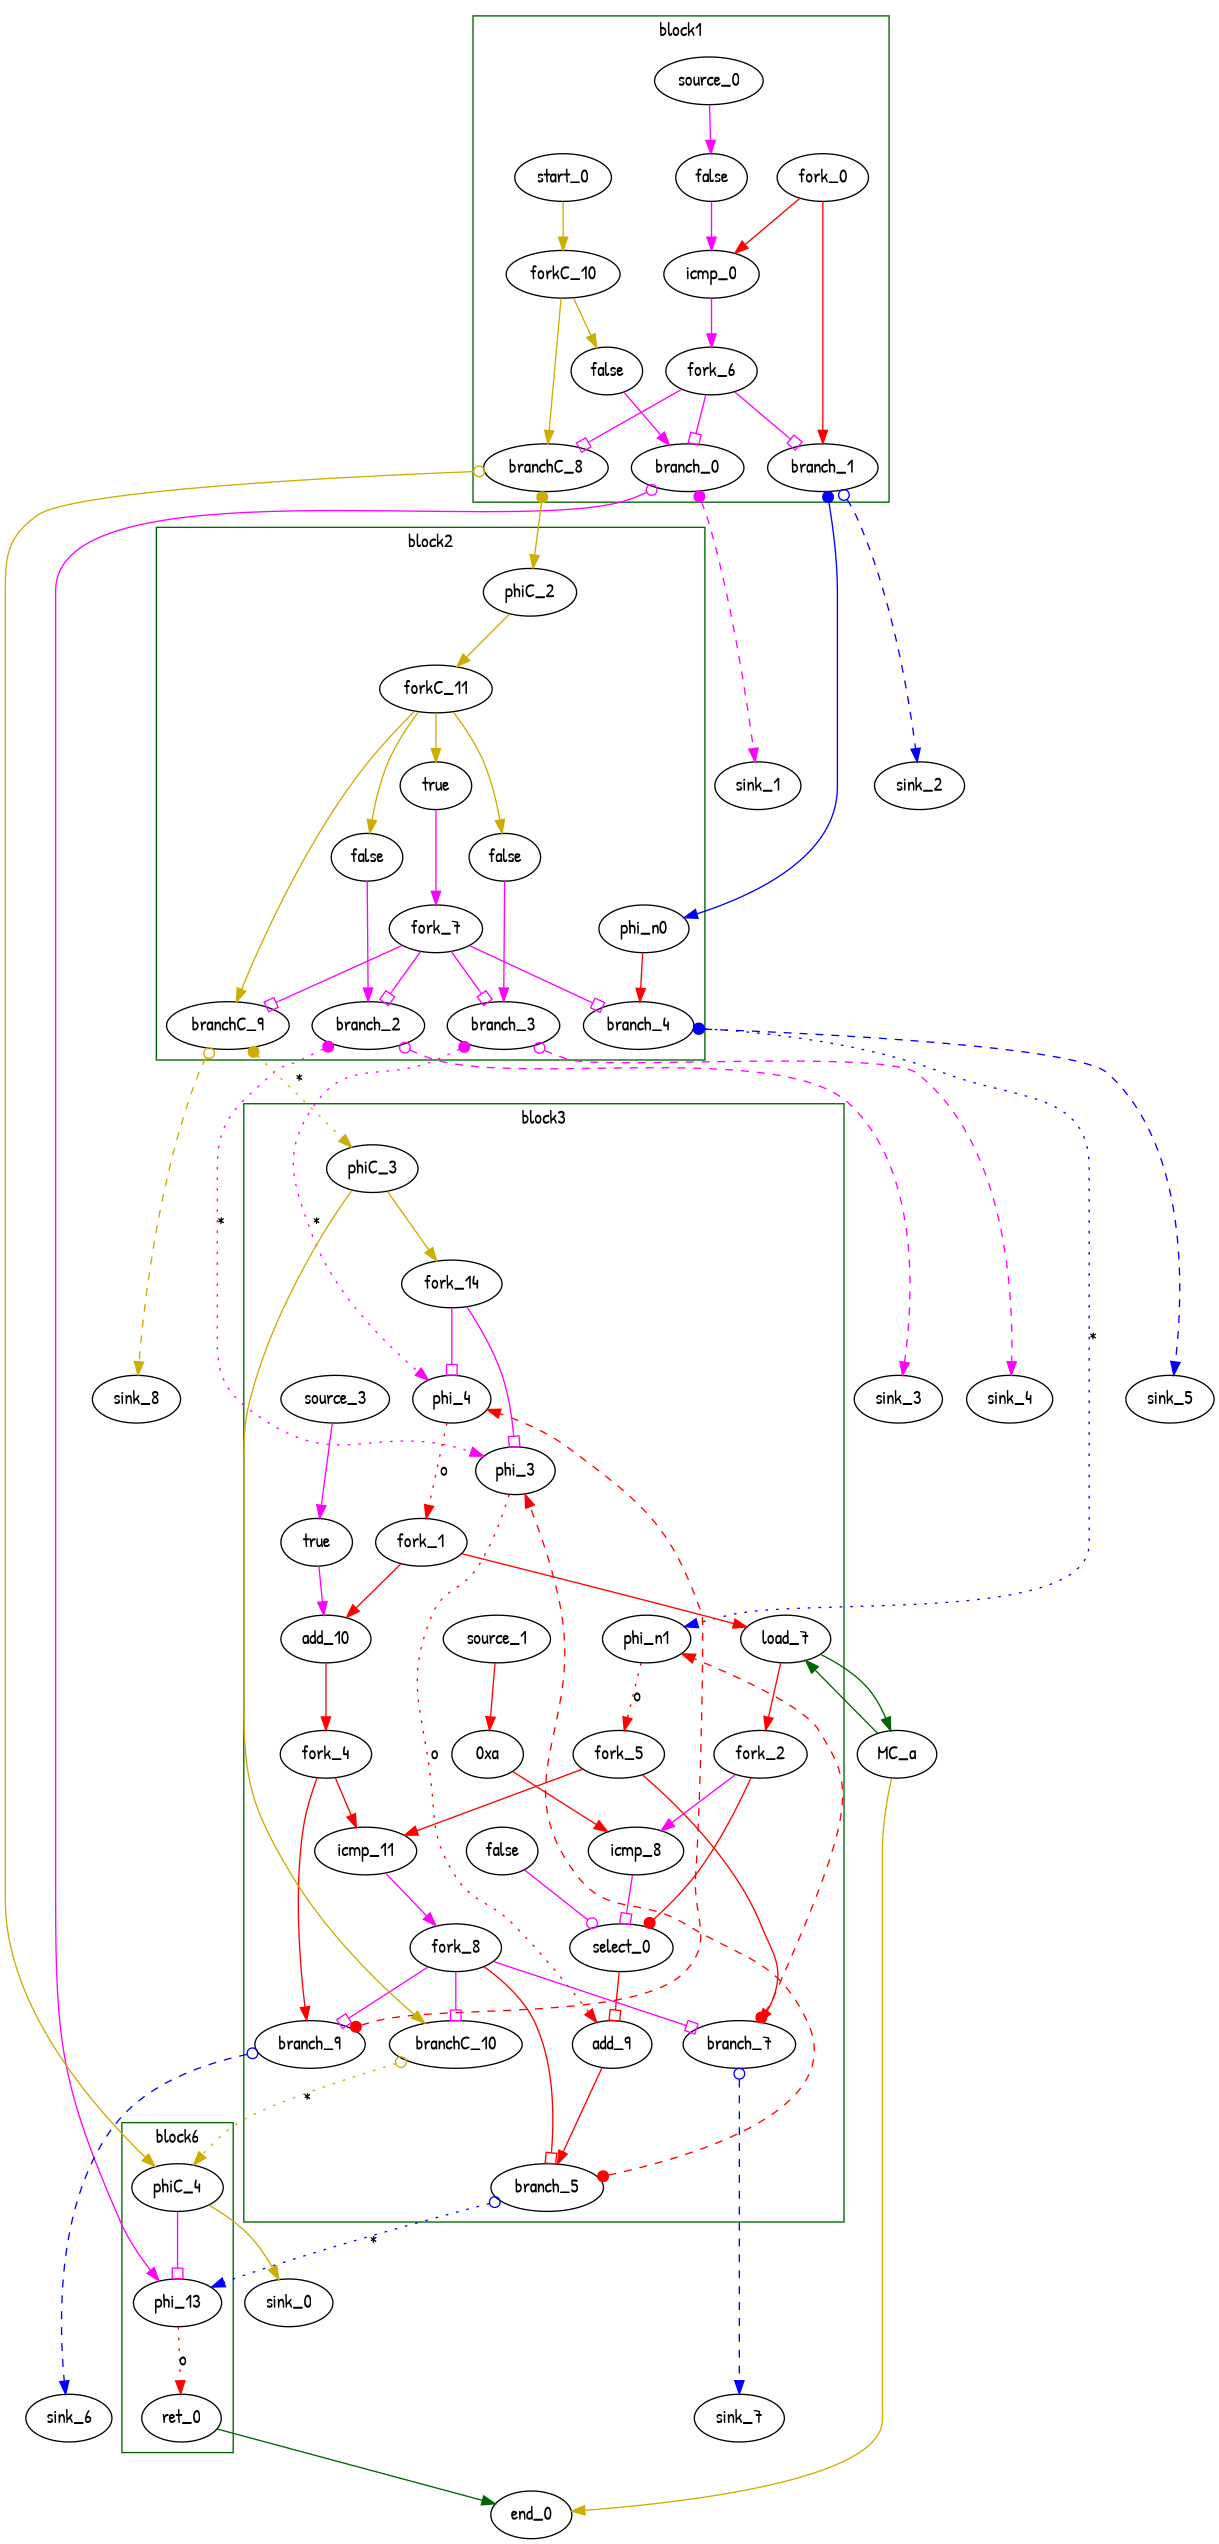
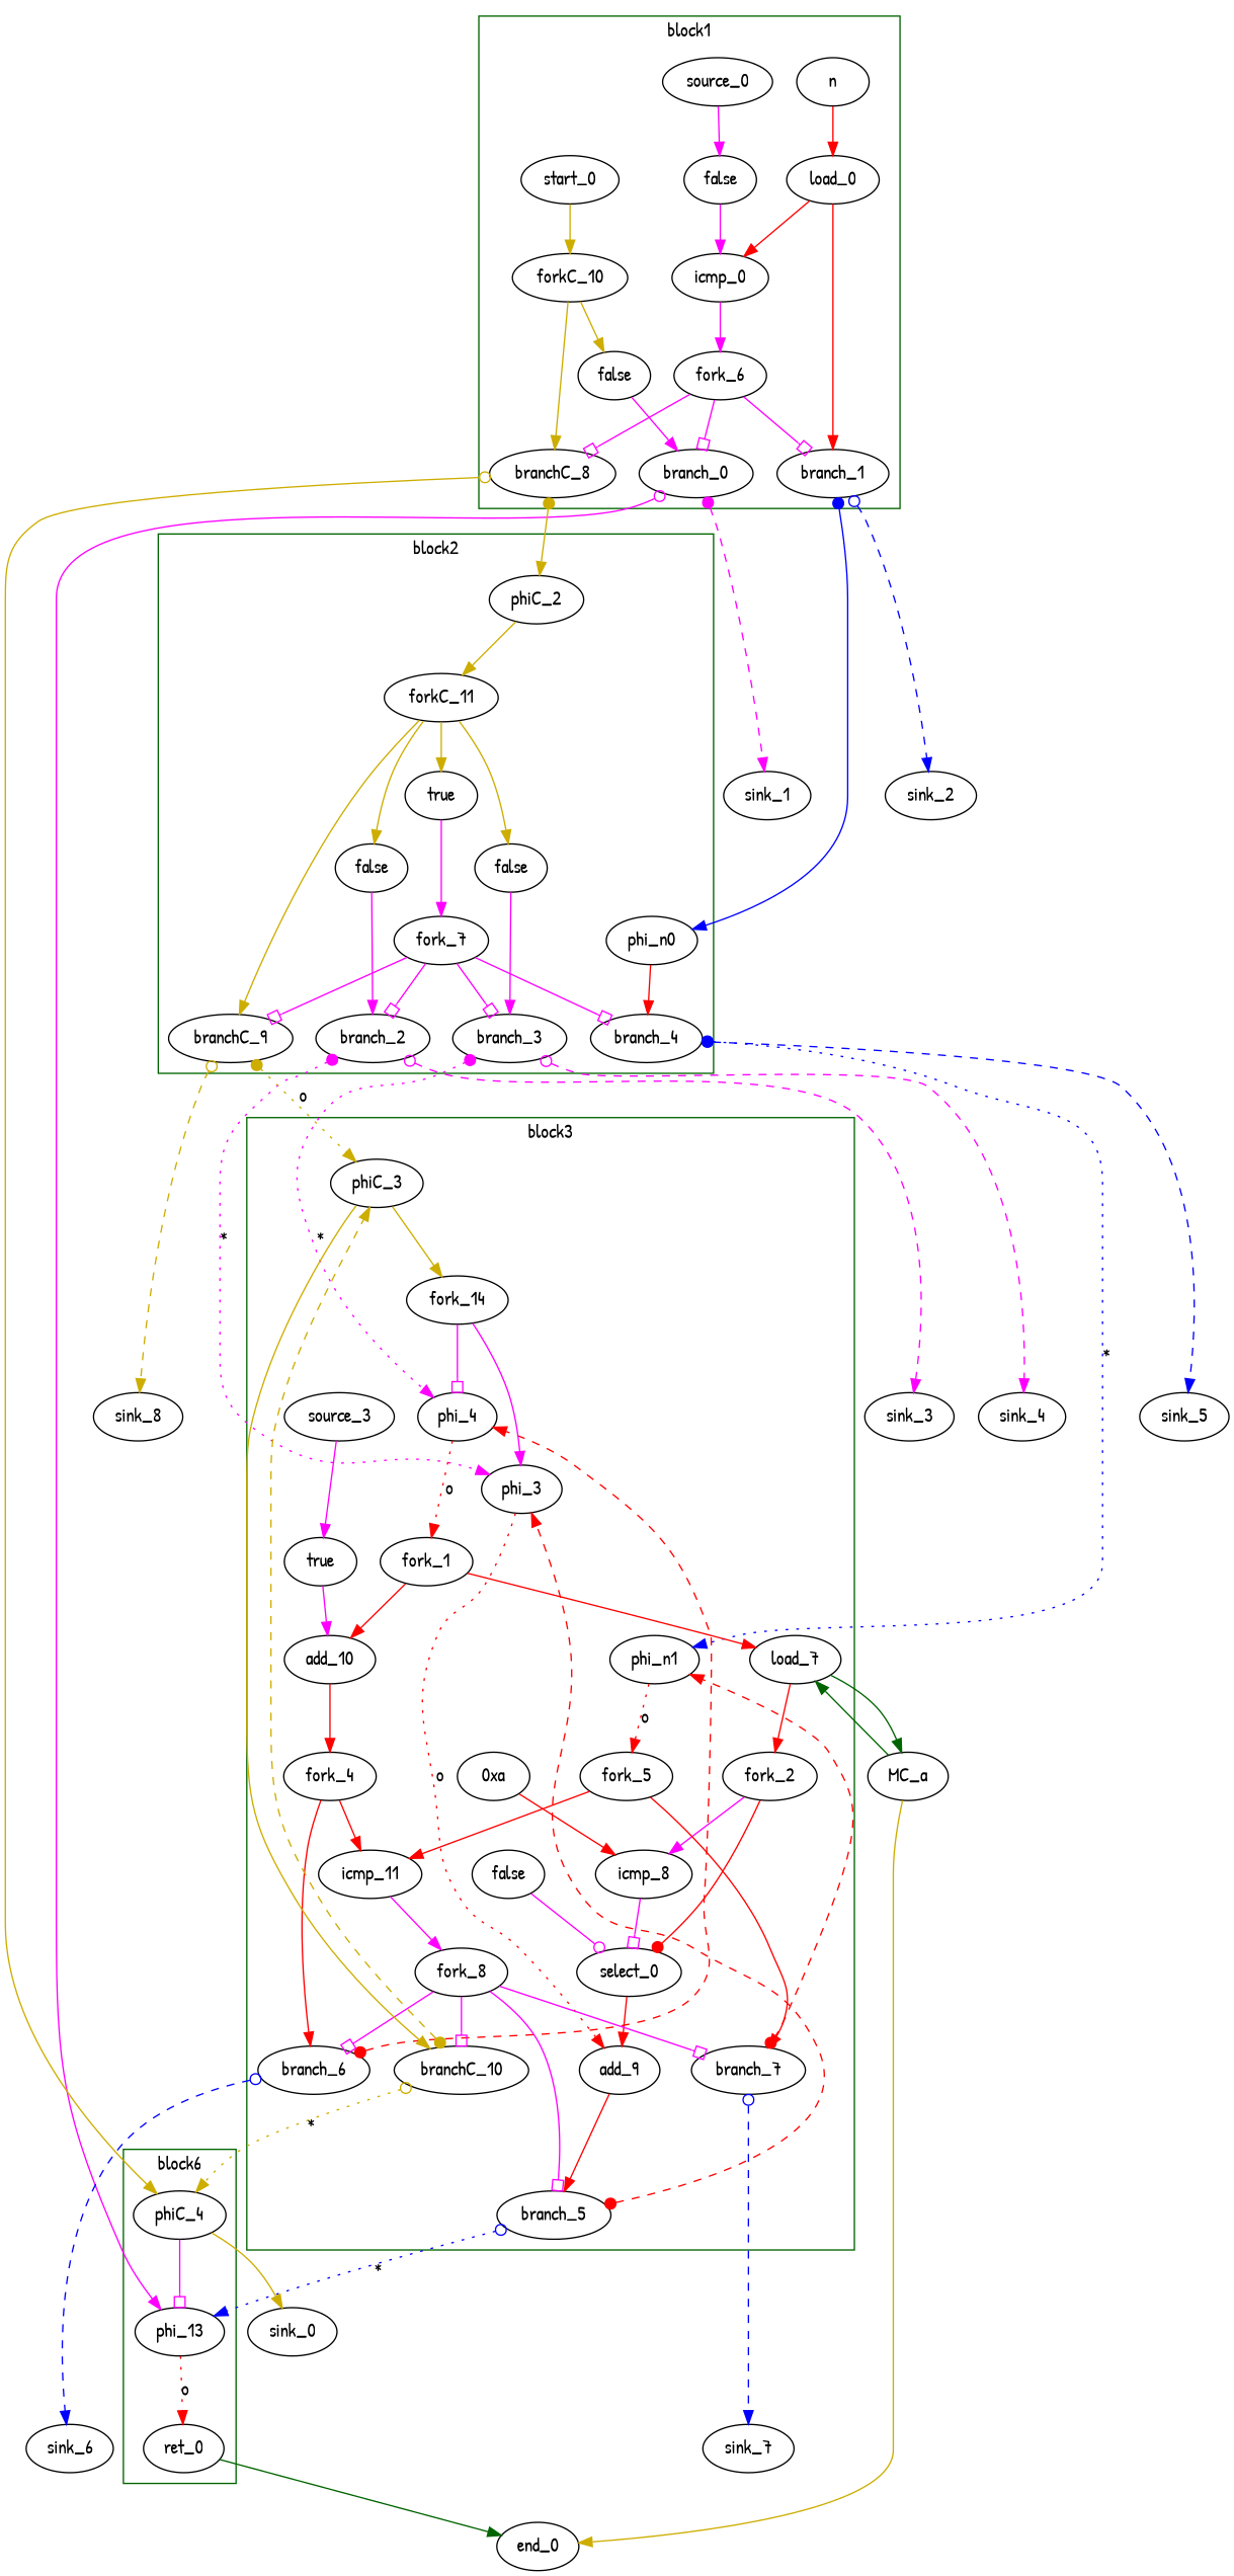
  digraph {
    fontname="Patrick Hand"
    node [bbID=3 fontname="Patrick Hand" in="in1:1" out="out1:1" shape=oval type=Fork]
    edge [arrowhead=normal color=magenta fontname="Patrick Hand" from=out1 to=in1]
+   n [bbID=1 in="in1:32" out="out1:32" type=Entry]
    n2 [bbID=1 label=false type=Constant value="0x0"]
    icmp_0 [bbID=1 delay=3.439 in="in1:32 in2:32" op=icmp_sgt_op type=Operator]
    n4 [bbID=1 label=false type=Constant value="0x0"]
-   fork_0 [bbID=1 in="in1:32" out="out1:32 out2:32"]
+   fork_0 [bbID=1 in="in1:32" out="out1:32 out2:32" label=load_0]
    branch_0 [bbID=1 in="in1:1 in2?:1" out="out1+:1 out2-:1" type=Branch]
    branch_1 [bbID=1 in="in1:32 in2?:1" out="out1+:32 out2-:32" type=Branch]
    fork_6 [bbID=1 out="out1:1 out2:1 out3:1"]
    start_0 [bbID=1 in="in1:0" out="out1:0" type=Entry]
    forkC_10 [bbID=1 in="in1:0" out="out1:0 out2:0"]
    branchC_8 [bbID=1 in="in1:0 in2?:1" out="out1+:0 out2-:0" type=Branch]
    source_0 [bbID=1 type=Source in=""]
    n13 [bbID=2 label=true type=Constant value="0x1"]
    n14 [bbID=2 label=false type=Constant value="0x0"]
    n15 [bbID=2 label=false type=Constant value="0x0"]
    phi_n0 [bbID=2 in="in1:32" out="out1:32" type=Merge]
    branch_2 [bbID=2 in="in1:1 in2?:1" out="out1+:1 out2-:1" type=Branch]
    branch_3 [bbID=2 in="in1:1 in2?:1" out="out1+:1 out2-:1" type=Branch]
    branch_4 [bbID=2 in="in1:32 in2?:1" out="out1+:32 out2-:32" type=Branch]
    fork_7 [bbID=2 out="out1:1 out2:1 out3:1 out4:1"]
    phiC_2 [bbID=2 in="in1:0" out="out1:0" type=Merge]
    forkC_11 [bbID=2 in="in1:0" out="out1:0 out2:0 out3:0 out4:0"]
    branchC_9 [bbID=2 in="in1:0 in2?:1" out="out1+:0 out2-:0" type=Branch]
    phi_3 [delay=1.624 in="in1?:1 in2:32 in3:32" out="out1:32" type=Mux]
    phi_4 [delay=1.624 in="in1?:1 in2:31 in3:31" out="out1:31" type=Mux]
    load_7 [delay=7.999 in="in1:32 in2:31" latency=2 offset=0 op=mc_load_op out="out1:32 out2:31" portID=0 type=Operator]
    n27 [in="in1:4" label="0xa" out="out1:4" type=Constant value="0xa"]
    icmp_8 [delay=3.439 in="in1:32 in2:32" op=icmp_sgt_op type=Operator]
    n29 [label=false type=Constant value="0x0"]
    select_0 [in="in1?:1 in2+:32 in3-:32" op=select_op out="out1:32" type=Operator]
    add_9 [delay=3.146 in="in1:32 in2:32" op=add_op out="out1:32" type=Operator]
    n32 [label=true type=Constant value="0x1"]
    add_10 [delay=3.146 in="in1:31 in2:31" op=add_op out="out1:31" type=Operator]
    icmp_11 [delay=3.439 in="in1:32 in2:32" op=icmp_slt_op type=Operator]
    phi_n1 [delay=1.624 in="in1:32 in2:32" out="out1:32" type=Merge]
    fork_1 [in="in1:31" out="out1:31 out2:31"]
    fork_2 [in="in1:32" out="out1:32 out2:32"]
    fork_4 [in="in1:31" out="out1:31 out2:31"]
    fork_5 [in="in1:32" out="out1:32 out2:32"]
    branch_5 [in="in1:32 in2?:1" out="out1+:32 out2-:32" type=Branch]
-   branch_6 [in="in1:31 in2?:1" out="out1+:31 out2-:31" type=Branch label=branch_9]
+   branch_6 [in="in1:31 in2?:1" out="out1+:31 out2-:31" type=Branch]
    branch_7 [in="in1:32 in2?:1" out="out1+:32 out2-:32" type=Branch]
    fork_8 [out="out1:1 out2:1 out3:1 out4:1"]
    phiC_3 [in="in1:0 in2:0" out="out1:0 out2?:1" type=CntrlMerge]
    branchC_10 [in="in1:0 in2?:1" out="out1+:0 out2-:0" type=Branch]
-   source_1 [out="out1:4" type=Source in=""]
    source_3 [type=Source in=""]
    fork_14 [out="out1:1 out2:1"]
    phi_13 [bbID=4 delay=1.624 in="in1?:1 in2:32 in3:32" out="out1:32" type=Mux]
    ret_0 [bbID=4 in="in1:32" op=ret_op out="out1:32" type=Operator]
    phiC_4 [bbID=4 in="in1:0 in2:0" out="out1:0 out2?:1" type=CntrlMerge]
    sink_1 [bbID=0 type=Sink out=""]
    sink_2 [bbID=0 in="in1:32" type=Sink out=""]
    sink_3 [bbID=0 type=Sink out=""]
    sink_4 [bbID=0 type=Sink out=""]
    sink_5 [bbID=0 in="in1:32" type=Sink out=""]
    sink_8 [bbID=0 in="in1:0" type=Sink out=""]
    MC_a [bbID=0 bbcount=0 in="in1:31*l0a" ldcount=1 memory=a out="out1:32*l0d out2:0*e" stcount=0 type=MC shape=""]
    sink_6 [bbID=0 in="in1:31" type=Sink out=""]
    sink_7 [bbID=0 in="in1:32" type=Sink out=""]
    end_0 [bbID=0 in="in1:0*e in2:32" out="out1:32" type=Exit]
    sink_0 [bbID=0 in="in1:0" type=Sink out=""]
    subgraph cluster_1 {
      color=darkgreen
      label=block1
+     n
      n2
      icmp_0
      n4
      fork_0
      branch_0
      branch_1
      fork_6
      start_0
      forkC_10
      branchC_8
      source_0
    }
    subgraph cluster_2 {
      color=darkgreen
      label=block2
      n13
      n14
      n15
      phi_n0
      branch_2
      branch_3
      branch_4
      fork_7
      phiC_2
      forkC_11
      branchC_9
    }
    subgraph cluster_3 {
      color=darkgreen
      label=block3
      phi_3
      phi_4
      load_7
      n27
      icmp_8
      n29
      select_0
      add_9
      n32
      add_10
      icmp_11
      phi_n1
      fork_1
      fork_2
      fork_4
      fork_5
      branch_5
      branch_6
      branch_7
      fork_8
      phiC_3
      branchC_10
-     source_1
      source_3
      fork_14
    }
    subgraph cluster_4 {
      color=darkgreen
      label=block6
      phi_13
      ret_0
      phiC_4
    }
+   n -> fork_0 [color=red]
    n2 -> icmp_0 [to=in2]
    icmp_0 -> fork_6
    n4 -> branch_0
    fork_0 -> icmp_0 [color=red]
    fork_0 -> branch_1 [color=red from=out2]
    branch_0 -> phi_13 [arrowtail=odot dir=both from=out2 to=in2]
    branch_0 -> sink_1 [arrowtail=dot dir=both minlen=3 style=dashed]
    branch_1 -> phi_n0 [arrowtail=dot color=blue dir=both]
    branch_1 -> sink_2 [arrowtail=odot color=blue dir=both from=out2 minlen=3 style=dashed]
    fork_6 -> branch_0 [arrowhead=obox from=out2 to=in2]
    fork_6 -> branch_1 [arrowhead=obox to=in2]
    fork_6 -> branchC_8 [arrowhead=obox from=out3 to=in2]
    start_0 -> forkC_10 [color=gold3]
    forkC_10 -> n4 [color=gold3]
    forkC_10 -> branchC_8 [color=gold3 from=out2]
    branchC_8 -> phiC_2 [arrowtail=dot color=gold3 dir=both]
    branchC_8 -> phiC_4 [arrowtail=odot color=gold3 dir=both from=out2]
    source_0 -> n2
    n13 -> fork_7
    n14 -> branch_2
    n15 -> branch_3
    phi_n0 -> branch_4 [color=red]
    branch_2 -> phi_3 [arrowtail=dot dir=both label="*" slots=1 style=dotted to=in2 transparent=false]
    branch_2 -> sink_3 [arrowtail=odot dir=both from=out2 minlen=3 style=dashed]
    branch_3 -> phi_4 [arrowtail=dot dir=both label="*" slots=1 style=dotted to=in2 transparent=false]
    branch_3 -> sink_4 [arrowtail=odot dir=both from=out2 minlen=3 style=dashed]
    branch_4 -> phi_n1 [arrowtail=dot color=blue dir=both label="*" slots=1 style=dotted transparent=false]
    branch_4 -> sink_5 [arrowtail=odot color=blue dir=both from=out2 minlen=3 style=dashed]
    fork_7 -> branch_2 [arrowhead=obox from=out3 to=in2]
    fork_7 -> branch_3 [arrowhead=obox from=out2 to=in2]
    fork_7 -> branch_4 [arrowhead=obox to=in2]
    fork_7 -> branchC_9 [arrowhead=obox from=out4 to=in2]
    phiC_2 -> forkC_11 [color=gold3]
    forkC_11 -> n13 [color=gold3 from=out4]
    forkC_11 -> n14 [color=gold3]
    forkC_11 -> n15 [color=gold3 from=out2]
    forkC_11 -> branchC_9 [color=gold3 from=out3]
-   branchC_9 -> phiC_3 [arrowtail=dot color=gold3 dir=both label="*" slots=1 style=dotted transparent=false]
+   branchC_9 -> phiC_3 [arrowtail=dot color=gold3 dir=both label=o slots=1 style=dotted transparent=false]
    branchC_9 -> sink_8 [arrowtail=odot color=gold3 dir=both from=out2 minlen=3 style=dashed]
    phi_3 -> add_9 [color=red label=o slots=1 style=dotted transparent=true]
    phi_4 -> fork_1 [color=red label=o slots=1 style=dotted transparent=true]
    load_7 -> fork_2 [color=red]
    load_7 -> MC_a [color=darkgreen from=out2]
    n27 -> icmp_8 [color=red to=in2]
    icmp_8 -> select_0 [arrowhead=obox]
    n29 -> select_0 [arrowhead=odot to=in3]
-   select_0 -> add_9 [arrowhead=obox color=red to=in2]
+   select_0 -> add_9 [color=red to=in2]
    add_9 -> branch_5 [color=red]
    n32 -> add_10 [to=in2]
    add_10 -> fork_4 [color=red]
    icmp_11 -> fork_8
    phi_n1 -> fork_5 [color=red label=o slots=1 style=dotted transparent=true]
    fork_1 -> load_7 [color=red from=out2 to=in2]
    fork_1 -> add_10 [color=red]
    fork_2 -> icmp_8
    fork_2 -> select_0 [arrowhead=dot color=red from=out2 to=in2]
    fork_4 -> icmp_11 [color=red]
    fork_4 -> branch_6 [color=red from=out2]
    fork_5 -> icmp_11 [color=red to=in2]
    fork_5 -> branch_7 [color=red from=out2]
    branch_5 -> phi_3 [arrowtail=dot color=red constraint=false dir=both minlen=3 style=dashed to=in3]
    branch_5 -> phi_13 [arrowtail=odot color=blue dir=both from=out2 label="*" slots=1 style=dotted to=in3 transparent=false]
    branch_6 -> phi_4 [arrowtail=dot color=red constraint=false dir=both minlen=3 style=dashed to=in3]
    branch_6 -> sink_6 [arrowtail=odot color=blue dir=both from=out2 minlen=3 style=dashed]
    branch_7 -> phi_n1 [arrowtail=dot color=red constraint=false dir=both minlen=3 style=dashed to=in2]
    branch_7 -> sink_7 [arrowtail=odot color=blue dir=both from=out2 minlen=3 style=dashed]
-   fork_8 -> branch_5 [arrowhead=obox color=red from=out3 to=in2]
+   fork_8 -> branch_5 [arrowhead=obox from=out3 to=in2]
    fork_8 -> branch_6 [arrowhead=obox from=out2 to=in2]
    fork_8 -> branch_7 [arrowhead=obox to=in2]
    fork_8 -> branchC_10 [arrowhead=obox from=out4 to=in2]
    phiC_3 -> branchC_10 [color=gold3]
    phiC_3 -> fork_14 [color=gold3 from=out2]
+   branchC_10 -> phiC_3 [arrowtail=dot color=gold3 constraint=false dir=both minlen=3 style=dashed to=in2]
    branchC_10 -> phiC_4 [arrowtail=odot color=gold3 dir=both from=out2 label="*" slots=1 style=dotted to=in2 transparent=false]
-   source_1 -> n27 [color=red]
    source_3 -> n32
-   fork_14 -> phi_3 [arrowhead=obox]
+   fork_14 -> phi_3
    fork_14 -> phi_4 [arrowhead=obox from=out2]
    phi_13 -> ret_0 [color=red label=o slots=1 style=dotted transparent=true]
    ret_0 -> end_0 [color=darkgreen to=in2]
    phiC_4 -> phi_13 [arrowhead=obox from=out2]
    phiC_4 -> sink_0 [color=gold3]
    MC_a -> load_7 [color=darkgreen]
    MC_a -> end_0 [color=gold3 from=out2]
  }
